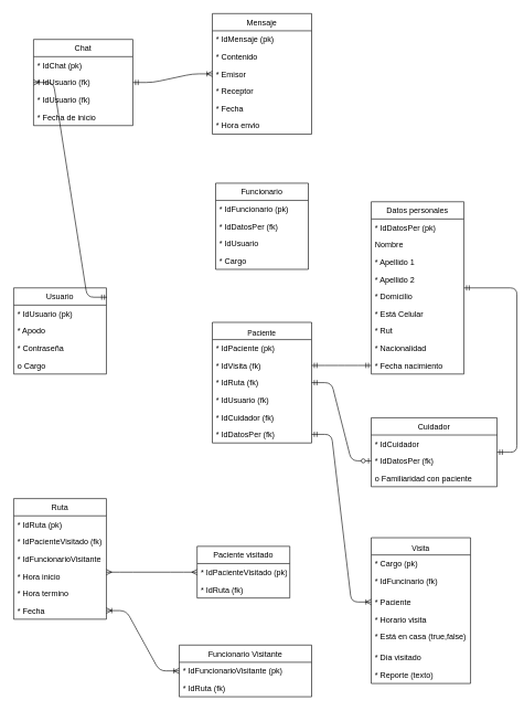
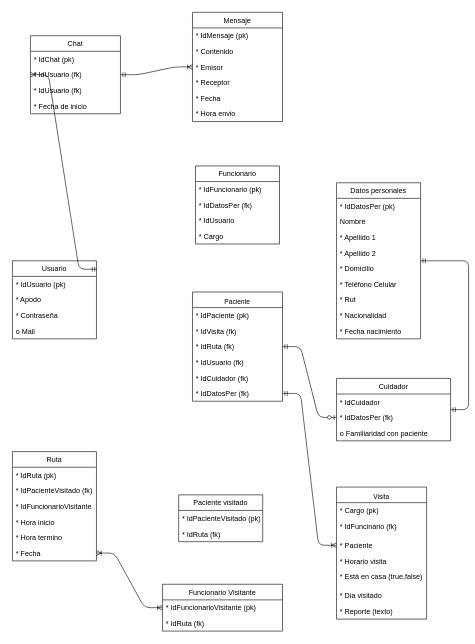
  <mxCell id="0" />
  <mxCell id="1" parent="0" />
  <mxCell id="2" value="Paciente" style="swimlane;fontStyle=0;childLayout=stackLayout;horizontal=1;startSize=26;fillColor=none;horizontalStack=0;resizeParent=1;resizeParentMax=0;resizeLast=0;collapsible=1;marginBottom=0;verticalAlign=bottom;fontSize=11;" parent="1" vertex="1"><mxGeometry x="320" y="486" width="150" height="182" as="geometry"><mxRectangle x="320" y="90" width="80" height="26" as="alternateBounds" /></mxGeometry></mxCell>
  <mxCell id="3" value="* IdPaciente (pk)" style="text;strokeColor=none;fillColor=none;align=left;verticalAlign=top;spacingLeft=4;spacingRight=4;overflow=hidden;rotatable=0;points=[[0,0.5],[1,0.5]];portConstraint=eastwest;" parent="2" vertex="1"><mxGeometry y="26" width="150" height="26" as="geometry" /></mxCell>
  <mxCell id="4" value="* IdVisita (fk)" style="text;strokeColor=none;fillColor=none;align=left;verticalAlign=top;spacingLeft=4;spacingRight=4;overflow=hidden;rotatable=0;points=[[0,0.5],[1,0.5]];portConstraint=eastwest;" vertex="1" parent="2"><mxGeometry y="52" width="150" height="26" as="geometry" /></mxCell>
  <mxCell id="5" value="* IdRuta (fk)" style="text;strokeColor=none;fillColor=none;align=left;verticalAlign=top;spacingLeft=4;spacingRight=4;overflow=hidden;rotatable=0;points=[[0,0.5],[1,0.5]];portConstraint=eastwest;" vertex="1" parent="2"><mxGeometry y="78" width="150" height="26" as="geometry" /></mxCell>
  <mxCell id="6" value="* IdUsuario (fk)" style="text;strokeColor=none;fillColor=none;align=left;verticalAlign=top;spacingLeft=4;spacingRight=4;overflow=hidden;rotatable=0;points=[[0,0.5],[1,0.5]];portConstraint=eastwest;" vertex="1" parent="2"><mxGeometry y="104" width="150" height="26" as="geometry" /></mxCell>
  <mxCell id="7" value="* IdCuidador (fk)" style="text;strokeColor=none;fillColor=none;align=left;verticalAlign=top;spacingLeft=4;spacingRight=4;overflow=hidden;rotatable=0;points=[[0,0.5],[1,0.5]];portConstraint=eastwest;" vertex="1" parent="2"><mxGeometry y="130" width="150" height="26" as="geometry" /></mxCell>
  <mxCell id="8" value="* IdDatosPer (fk)" style="text;strokeColor=none;fillColor=none;align=left;verticalAlign=top;spacingLeft=4;spacingRight=4;overflow=hidden;rotatable=0;points=[[0,0.5],[1,0.5]];portConstraint=eastwest;" vertex="1" parent="2"><mxGeometry y="156" width="150" height="26" as="geometry" /></mxCell>
  <mxCell id="9" value="Funcionario" style="swimlane;fontStyle=0;childLayout=stackLayout;horizontal=1;startSize=26;fillColor=none;horizontalStack=0;resizeParent=1;resizeParentMax=0;resizeLast=0;collapsible=1;marginBottom=0;" vertex="1" parent="1"><mxGeometry x="325" y="276" width="140" height="130" as="geometry" /></mxCell>
  <mxCell id="10" value="* IdFuncionario (pk)" style="text;strokeColor=none;fillColor=none;align=left;verticalAlign=top;spacingLeft=4;spacingRight=4;overflow=hidden;rotatable=0;points=[[0,0.5],[1,0.5]];portConstraint=eastwest;" vertex="1" parent="9"><mxGeometry y="26" width="140" height="26" as="geometry" /></mxCell>
  <mxCell id="11" value="* IdDatosPer (fk)" style="text;strokeColor=none;fillColor=none;align=left;verticalAlign=top;spacingLeft=4;spacingRight=4;overflow=hidden;rotatable=0;points=[[0,0.5],[1,0.5]];portConstraint=eastwest;" vertex="1" parent="9"><mxGeometry y="52" width="140" height="26" as="geometry" /></mxCell>
  <mxCell id="12" value="* IdUsuario" style="text;strokeColor=none;fillColor=none;align=left;verticalAlign=top;spacingLeft=4;spacingRight=4;overflow=hidden;rotatable=0;points=[[0,0.5],[1,0.5]];portConstraint=eastwest;" vertex="1" parent="9"><mxGeometry y="78" width="140" height="26" as="geometry" /></mxCell>
  <mxCell id="13" value="* Cargo" style="text;strokeColor=none;fillColor=none;align=left;verticalAlign=top;spacingLeft=4;spacingRight=4;overflow=hidden;rotatable=0;points=[[0,0.5],[1,0.5]];portConstraint=eastwest;" vertex="1" parent="9"><mxGeometry y="104" width="140" height="26" as="geometry" /></mxCell>
  <mxCell id="14" value="Visita" style="swimlane;fontStyle=0;childLayout=stackLayout;horizontal=1;startSize=26;fillColor=none;horizontalStack=0;resizeParent=1;resizeParentMax=0;resizeLast=0;collapsible=1;marginBottom=0;verticalAlign=bottom;fontSize=11;" vertex="1" parent="1"><mxGeometry x="560" y="811" width="150" height="220" as="geometry"><mxRectangle x="320" y="90" width="80" height="26" as="alternateBounds" /></mxGeometry></mxCell>
  <mxCell id="15" value="* Cargo (pk)" style="text;strokeColor=none;fillColor=none;align=left;verticalAlign=top;spacingLeft=4;spacingRight=4;overflow=hidden;rotatable=0;points=[[0,0.5],[1,0.5]];portConstraint=eastwest;" vertex="1" parent="14"><mxGeometry y="26" width="150" height="26" as="geometry" /></mxCell>
  <mxCell id="16" value="* IdFuncinario (fk)" style="text;strokeColor=none;fillColor=none;align=left;verticalAlign=top;spacingLeft=4;spacingRight=4;overflow=hidden;rotatable=0;points=[[0,0.5],[1,0.5]];portConstraint=eastwest;" vertex="1" parent="14"><mxGeometry y="52" width="150" height="32" as="geometry" /></mxCell>
  <mxCell id="17" value="* Paciente" style="text;strokeColor=none;fillColor=none;align=left;verticalAlign=top;spacingLeft=4;spacingRight=4;overflow=hidden;rotatable=0;points=[[0,0.5],[1,0.5]];portConstraint=eastwest;" vertex="1" parent="14"><mxGeometry y="84" width="150" height="26" as="geometry" /></mxCell>
  <mxCell id="18" value="* Horario visita" style="text;strokeColor=none;fillColor=none;align=left;verticalAlign=top;spacingLeft=4;spacingRight=4;overflow=hidden;rotatable=0;points=[[0,0.5],[1,0.5]];portConstraint=eastwest;" vertex="1" parent="14"><mxGeometry y="110" width="150" height="26" as="geometry" /></mxCell>
  <mxCell id="19" value="* Está en casa (true,false)" style="text;strokeColor=none;fillColor=none;align=left;verticalAlign=top;spacingLeft=4;spacingRight=4;overflow=hidden;rotatable=0;points=[[0,0.5],[1,0.5]];portConstraint=eastwest;" vertex="1" parent="14"><mxGeometry y="136" width="150" height="32" as="geometry" /></mxCell>
  <mxCell id="20" value="* Dia visitado" style="text;strokeColor=none;fillColor=none;align=left;verticalAlign=top;spacingLeft=4;spacingRight=4;overflow=hidden;rotatable=0;points=[[0,0.5],[1,0.5]];portConstraint=eastwest;" vertex="1" parent="14"><mxGeometry y="168" width="150" height="26" as="geometry" /></mxCell>
  <mxCell id="21" value="* Reporte (texto)" style="text;strokeColor=none;fillColor=none;align=left;verticalAlign=top;spacingLeft=4;spacingRight=4;overflow=hidden;rotatable=0;points=[[0,0.5],[1,0.5]];portConstraint=eastwest;" vertex="1" parent="14"><mxGeometry y="194" width="150" height="26" as="geometry" /></mxCell>
  <mxCell id="22" value="Ruta" style="swimlane;fontStyle=0;childLayout=stackLayout;horizontal=1;startSize=26;fillColor=none;horizontalStack=0;resizeParent=1;resizeParentMax=0;resizeLast=0;collapsible=1;marginBottom=0;" vertex="1" parent="1"><mxGeometry x="20" y="752" width="140" height="182" as="geometry" /></mxCell>
  <mxCell id="23" value="* IdRuta (pk)" style="text;strokeColor=none;fillColor=none;align=left;verticalAlign=top;spacingLeft=4;spacingRight=4;overflow=hidden;rotatable=0;points=[[0,0.5],[1,0.5]];portConstraint=eastwest;" vertex="1" parent="22"><mxGeometry y="26" width="140" height="26" as="geometry" /></mxCell>
  <mxCell id="24" value="* IdPacienteVisitado (fk)" style="text;strokeColor=none;fillColor=none;align=left;verticalAlign=top;spacingLeft=4;spacingRight=4;overflow=hidden;rotatable=0;points=[[0,0.5],[1,0.5]];portConstraint=eastwest;" vertex="1" parent="22"><mxGeometry y="52" width="140" height="26" as="geometry" /></mxCell>
  <mxCell id="25" value="* IdFuncionarioVisitante (fk)" style="text;strokeColor=none;fillColor=none;align=left;verticalAlign=top;spacingLeft=4;spacingRight=4;overflow=hidden;rotatable=0;points=[[0,0.5],[1,0.5]];portConstraint=eastwest;" vertex="1" parent="22"><mxGeometry y="78" width="140" height="26" as="geometry" /></mxCell>
  <mxCell id="26" value="* Hora inicio" style="text;strokeColor=none;fillColor=none;align=left;verticalAlign=top;spacingLeft=4;spacingRight=4;overflow=hidden;rotatable=0;points=[[0,0.5],[1,0.5]];portConstraint=eastwest;" vertex="1" parent="22"><mxGeometry y="104" width="140" height="26" as="geometry" /></mxCell>
  <mxCell id="27" value="* Hora termino" style="text;strokeColor=none;fillColor=none;align=left;verticalAlign=top;spacingLeft=4;spacingRight=4;overflow=hidden;rotatable=0;points=[[0,0.5],[1,0.5]];portConstraint=eastwest;" vertex="1" parent="22"><mxGeometry y="130" width="140" height="26" as="geometry" /></mxCell>
  <mxCell id="28" value="* Fecha" style="text;strokeColor=none;fillColor=none;align=left;verticalAlign=top;spacingLeft=4;spacingRight=4;overflow=hidden;rotatable=0;points=[[0,0.5],[1,0.5]];portConstraint=eastwest;" vertex="1" parent="22"><mxGeometry y="156" width="140" height="26" as="geometry" /></mxCell>
  <mxCell id="29" style="edgeStyle=entityRelationEdgeStyle;orthogonalLoop=1;jettySize=auto;html=1;entryX=0;entryY=0.5;entryDx=0;entryDy=0;startArrow=ERmandOne;startFill=0;endArrow=ERoneToMany;endFill=0;strokeColor=#000000;rounded=1;exitX=1.007;exitY=0.108;exitDx=0;exitDy=0;exitPerimeter=0;" edge="1" parent="1" source="30" target="62"><mxGeometry relative="1" as="geometry"><mxPoint x="192" y="316" as="sourcePoint" /></mxGeometry></mxCell>
  <mxCell id="30" value="Usuario" style="swimlane;fontStyle=0;childLayout=stackLayout;horizontal=1;startSize=26;fillColor=none;horizontalStack=0;resizeParent=1;resizeParentMax=0;resizeLast=0;collapsible=1;marginBottom=0;" vertex="1" parent="1"><mxGeometry x="20" y="434" width="140" height="130" as="geometry" /></mxCell>
  <mxCell id="31" value="* IdUsuario (pk)" style="text;strokeColor=none;fillColor=none;align=left;verticalAlign=top;spacingLeft=4;spacingRight=4;overflow=hidden;rotatable=0;points=[[0,0.5],[1,0.5]];portConstraint=eastwest;" vertex="1" parent="30"><mxGeometry y="26" width="140" height="26" as="geometry" /></mxCell>
  <mxCell id="32" value="* Apodo" style="text;strokeColor=none;fillColor=none;align=left;verticalAlign=top;spacingLeft=4;spacingRight=4;overflow=hidden;rotatable=0;points=[[0,0.5],[1,0.5]];portConstraint=eastwest;" vertex="1" parent="30"><mxGeometry y="52" width="140" height="26" as="geometry" /></mxCell>
  <mxCell id="33" value="* Contraseña" style="text;strokeColor=none;fillColor=none;align=left;verticalAlign=top;spacingLeft=4;spacingRight=4;overflow=hidden;rotatable=0;points=[[0,0.5],[1,0.5]];portConstraint=eastwest;" vertex="1" parent="30"><mxGeometry y="78" width="140" height="26" as="geometry" /></mxCell>
- <mxCell id="34" value="o Cargo" style="text;strokeColor=none;fillColor=none;align=left;verticalAlign=top;spacingLeft=4;spacingRight=4;overflow=hidden;rotatable=0;points=[[0,0.5],[1,0.5]];portConstraint=eastwest;" vertex="1" parent="30"><mxGeometry y="104" width="140" height="26" as="geometry" /></mxCell>
+ <mxCell id="34" value="o Mail" style="text;strokeColor=none;fillColor=none;align=left;verticalAlign=top;spacingLeft=4;spacingRight=4;overflow=hidden;rotatable=0;points=[[0,0.5],[1,0.5]];portConstraint=eastwest;" vertex="1" parent="30"><mxGeometry y="104" width="140" height="26" as="geometry" /></mxCell>
  <mxCell id="35" value="Cuidador" style="swimlane;fontStyle=0;childLayout=stackLayout;horizontal=1;startSize=26;fillColor=none;horizontalStack=0;resizeParent=1;resizeParentMax=0;resizeLast=0;collapsible=1;marginBottom=0;" vertex="1" parent="1"><mxGeometry x="560" y="630" width="190" height="104" as="geometry" /></mxCell>
  <mxCell id="36" value="* IdCuidador" style="text;strokeColor=none;fillColor=none;align=left;verticalAlign=top;spacingLeft=4;spacingRight=4;overflow=hidden;rotatable=0;points=[[0,0.5],[1,0.5]];portConstraint=eastwest;" vertex="1" parent="35"><mxGeometry y="26" width="190" height="26" as="geometry" /></mxCell>
  <mxCell id="37" value="* IdDatosPer (fk)" style="text;strokeColor=none;fillColor=none;align=left;verticalAlign=top;spacingLeft=4;spacingRight=4;overflow=hidden;rotatable=0;points=[[0,0.5],[1,0.5]];portConstraint=eastwest;" vertex="1" parent="35"><mxGeometry y="52" width="190" height="26" as="geometry" /></mxCell>
  <mxCell id="38" value="o Familiaridad con paciente" style="text;strokeColor=none;fillColor=none;align=left;verticalAlign=top;spacingLeft=4;spacingRight=4;overflow=hidden;rotatable=0;points=[[0,0.5],[1,0.5]];portConstraint=eastwest;" vertex="1" parent="35"><mxGeometry y="78" width="190" height="26" as="geometry" /></mxCell>
  <mxCell id="39" value="" style="edgeStyle=entityRelationEdgeStyle;fontSize=12;html=1;endArrow=ERzeroToOne;startArrow=ERmandOne;exitX=1;exitY=0.5;exitDx=0;exitDy=0;entryX=0;entryY=0.5;entryDx=0;entryDy=0;" edge="1" parent="1" source="5" target="37"><mxGeometry width="100" height="100" relative="1" as="geometry"><mxPoint x="469.588" y="657.941" as="sourcePoint" /><mxPoint x="550" y="716" as="targetPoint" /></mxGeometry></mxCell>
  <mxCell id="40" value="" style="edgeStyle=entityRelationEdgeStyle;fontSize=12;html=1;endArrow=ERoneToMany;startArrow=ERmandOne;exitX=1;exitY=0.5;exitDx=0;exitDy=0;entryX=0;entryY=0.5;entryDx=0;entryDy=0;" edge="1" parent="1" source="8" target="17"><mxGeometry width="100" height="100" relative="1" as="geometry"><mxPoint x="469.588" y="657.941" as="sourcePoint" /><mxPoint x="490" y="906" as="targetPoint" /></mxGeometry></mxCell>
  <mxCell id="41" value="Paciente visitado" style="swimlane;fontStyle=0;childLayout=stackLayout;horizontal=1;startSize=26;fillColor=none;horizontalStack=0;resizeParent=1;resizeParentMax=0;resizeLast=0;collapsible=1;marginBottom=0;" vertex="1" parent="1"><mxGeometry x="297" y="824" width="140" height="78" as="geometry" /></mxCell>
  <mxCell id="42" value="* IdPacienteVisitado (pk)" style="text;strokeColor=none;fillColor=none;align=left;verticalAlign=top;spacingLeft=4;spacingRight=4;overflow=hidden;rotatable=0;points=[[0,0.5],[1,0.5]];portConstraint=eastwest;" vertex="1" parent="41"><mxGeometry y="26" width="140" height="26" as="geometry" /></mxCell>
  <mxCell id="43" value="* IdRuta (fk)" style="text;strokeColor=none;fillColor=none;align=left;verticalAlign=top;spacingLeft=4;spacingRight=4;overflow=hidden;rotatable=0;points=[[0,0.5],[1,0.5]];portConstraint=eastwest;" vertex="1" parent="41"><mxGeometry y="52" width="140" height="26" as="geometry" /></mxCell>
  <mxCell id="44" value="Funcionario Visitante" style="swimlane;fontStyle=0;childLayout=stackLayout;horizontal=1;startSize=26;fillColor=none;horizontalStack=0;resizeParent=1;resizeParentMax=0;resizeLast=0;collapsible=1;marginBottom=0;" vertex="1" parent="1"><mxGeometry x="270" y="973" width="200" height="78" as="geometry" /></mxCell>
  <mxCell id="45" value="* IdFuncionarioVisitante (pk)" style="text;strokeColor=none;fillColor=none;align=left;verticalAlign=top;spacingLeft=4;spacingRight=4;overflow=hidden;rotatable=0;points=[[0,0.5],[1,0.5]];portConstraint=eastwest;" vertex="1" parent="44"><mxGeometry y="26" width="200" height="26" as="geometry" /></mxCell>
  <mxCell id="46" value="* IdRuta (fk)" style="text;strokeColor=none;fillColor=none;align=left;verticalAlign=top;spacingLeft=4;spacingRight=4;overflow=hidden;rotatable=0;points=[[0,0.5],[1,0.5]];portConstraint=eastwest;" vertex="1" parent="44"><mxGeometry y="52" width="200" height="26" as="geometry" /></mxCell>
- <mxCell id="47" value="" style="edgeStyle=entityRelationEdgeStyle;fontSize=12;html=1;endArrow=ERmany;startArrow=ERmany;strokeColor=#000000;entryX=0;entryY=0.5;entryDx=0;entryDy=0;exitX=1;exitY=0.269;exitDx=0;exitDy=0;exitPerimeter=0;" edge="1" parent="1" source="26" target="42"><mxGeometry width="100" height="100" relative="1" as="geometry"><mxPoint x="160" y="1021" as="sourcePoint" /><mxPoint x="301.421" y="921" as="targetPoint" /></mxGeometry></mxCell>
  <mxCell id="48" value="" style="edgeStyle=entityRelationEdgeStyle;fontSize=12;html=1;endArrow=ERoneToMany;startArrow=ERoneToMany;strokeColor=#000000;" edge="1" parent="1" source="28" target="44"><mxGeometry width="100" height="100" relative="1" as="geometry"><mxPoint x="160" y="1021" as="sourcePoint" /><mxPoint x="301.421" y="921" as="targetPoint" /></mxGeometry></mxCell>
  <mxCell id="49" value="Datos personales" style="swimlane;fontStyle=0;childLayout=stackLayout;horizontal=1;startSize=26;fillColor=none;horizontalStack=0;resizeParent=1;resizeParentMax=0;resizeLast=0;collapsible=1;marginBottom=0;" vertex="1" parent="1"><mxGeometry x="560" y="304" width="140" height="260" as="geometry" /></mxCell>
  <mxCell id="50" value="* IdDatosPer (pk)" style="text;strokeColor=none;fillColor=none;align=left;verticalAlign=top;spacingLeft=4;spacingRight=4;overflow=hidden;rotatable=0;points=[[0,0.5],[1,0.5]];portConstraint=eastwest;" vertex="1" parent="49"><mxGeometry y="26" width="140" height="26" as="geometry" /></mxCell>
  <mxCell id="51" value="Nombre" style="text;strokeColor=none;fillColor=none;align=left;verticalAlign=top;spacingLeft=4;spacingRight=4;overflow=hidden;rotatable=0;points=[[0,0.5],[1,0.5]];portConstraint=eastwest;" vertex="1" parent="49"><mxGeometry y="52" width="140" height="26" as="geometry" /></mxCell>
  <mxCell id="52" value="* Apellido 1" style="text;strokeColor=none;fillColor=none;align=left;verticalAlign=top;spacingLeft=4;spacingRight=4;overflow=hidden;rotatable=0;points=[[0,0.5],[1,0.5]];portConstraint=eastwest;" vertex="1" parent="49"><mxGeometry y="78" width="140" height="26" as="geometry" /></mxCell>
  <mxCell id="53" value="* Apellido 2" style="text;strokeColor=none;fillColor=none;align=left;verticalAlign=top;spacingLeft=4;spacingRight=4;overflow=hidden;rotatable=0;points=[[0,0.5],[1,0.5]];portConstraint=eastwest;" vertex="1" parent="49"><mxGeometry y="104" width="140" height="26" as="geometry" /></mxCell>
  <mxCell id="54" value="* Domicilio" style="text;strokeColor=none;fillColor=none;align=left;verticalAlign=top;spacingLeft=4;spacingRight=4;overflow=hidden;rotatable=0;points=[[0,0.5],[1,0.5]];portConstraint=eastwest;" vertex="1" parent="49"><mxGeometry y="130" width="140" height="26" as="geometry" /></mxCell>
- <mxCell id="55" value="* Está Celular" style="text;strokeColor=none;fillColor=none;align=left;verticalAlign=top;spacingLeft=4;spacingRight=4;overflow=hidden;rotatable=0;points=[[0,0.5],[1,0.5]];portConstraint=eastwest;" vertex="1" parent="49"><mxGeometry y="156" width="140" height="26" as="geometry" /></mxCell>
+ <mxCell id="55" value="* Teléfono Celular" style="text;strokeColor=none;fillColor=none;align=left;verticalAlign=top;spacingLeft=4;spacingRight=4;overflow=hidden;rotatable=0;points=[[0,0.5],[1,0.5]];portConstraint=eastwest;" vertex="1" parent="49"><mxGeometry y="156" width="140" height="26" as="geometry" /></mxCell>
  <mxCell id="56" value="* Rut" style="text;strokeColor=none;fillColor=none;align=left;verticalAlign=top;spacingLeft=4;spacingRight=4;overflow=hidden;rotatable=0;points=[[0,0.5],[1,0.5]];portConstraint=eastwest;" vertex="1" parent="49"><mxGeometry y="182" width="140" height="26" as="geometry" /></mxCell>
  <mxCell id="57" value="* Nacionalidad" style="text;strokeColor=none;fillColor=none;align=left;verticalAlign=top;spacingLeft=4;spacingRight=4;overflow=hidden;rotatable=0;points=[[0,0.5],[1,0.5]];portConstraint=eastwest;" vertex="1" parent="49"><mxGeometry y="208" width="140" height="26" as="geometry" /></mxCell>
  <mxCell id="58" value="* Fecha nacimiento" style="text;strokeColor=none;fillColor=none;align=left;verticalAlign=top;spacingLeft=4;spacingRight=4;overflow=hidden;rotatable=0;points=[[0,0.5],[1,0.5]];portConstraint=eastwest;" vertex="1" parent="49"><mxGeometry y="234" width="140" height="26" as="geometry" /></mxCell>
  <mxCell id="59" value="" style="edgeStyle=entityRelationEdgeStyle;fontSize=12;html=1;endArrow=ERmandOne;startArrow=ERmandOne;strokeColor=#000000;" edge="1" parent="1" source="35" target="49"><mxGeometry width="100" height="100" relative="1" as="geometry"><mxPoint x="655" y="603.579" as="sourcePoint" /><mxPoint x="655" y="503.579" as="targetPoint" /></mxGeometry></mxCell>
  <mxCell id="60" value="Chat" style="swimlane;fontStyle=0;childLayout=stackLayout;horizontal=1;startSize=26;fillColor=none;horizontalStack=0;resizeParent=1;resizeParentMax=0;resizeLast=0;collapsible=1;marginBottom=0;" vertex="1" parent="1"><mxGeometry x="50" y="59" width="150" height="130" as="geometry" /></mxCell>
  <mxCell id="61" value="* IdChat (pk)" style="text;strokeColor=none;fillColor=none;align=left;verticalAlign=top;spacingLeft=4;spacingRight=4;overflow=hidden;rotatable=0;points=[[0,0.5],[1,0.5]];portConstraint=eastwest;" vertex="1" parent="60"><mxGeometry y="26" width="150" height="26" as="geometry" /></mxCell>
  <mxCell id="62" value="* IdUsuario (fk)" style="text;strokeColor=none;fillColor=none;align=left;verticalAlign=top;spacingLeft=4;spacingRight=4;overflow=hidden;rotatable=0;points=[[0,0.5],[1,0.5]];portConstraint=eastwest;" vertex="1" parent="60"><mxGeometry y="52" width="150" height="26" as="geometry" /></mxCell>
  <mxCell id="63" value="* IdUsuario (fk)" style="text;strokeColor=none;fillColor=none;align=left;verticalAlign=top;spacingLeft=4;spacingRight=4;overflow=hidden;rotatable=0;points=[[0,0.5],[1,0.5]];portConstraint=eastwest;" vertex="1" parent="60"><mxGeometry y="78" width="150" height="26" as="geometry" /></mxCell>
  <mxCell id="64" value="* Fecha de inicio" style="text;strokeColor=none;fillColor=none;align=left;verticalAlign=top;spacingLeft=4;spacingRight=4;overflow=hidden;rotatable=0;points=[[0,0.5],[1,0.5]];portConstraint=eastwest;" vertex="1" parent="60"><mxGeometry y="104" width="150" height="26" as="geometry" /></mxCell>
  <mxCell id="65" value="Mensaje" style="swimlane;fontStyle=0;childLayout=stackLayout;horizontal=1;startSize=26;fillColor=none;horizontalStack=0;resizeParent=1;resizeParentMax=0;resizeLast=0;collapsible=1;marginBottom=0;" vertex="1" parent="1"><mxGeometry x="320" y="20" width="150" height="182" as="geometry" /></mxCell>
  <mxCell id="66" value="* IdMensaje (pk)" style="text;strokeColor=none;fillColor=none;align=left;verticalAlign=top;spacingLeft=4;spacingRight=4;overflow=hidden;rotatable=0;points=[[0,0.5],[1,0.5]];portConstraint=eastwest;" vertex="1" parent="65"><mxGeometry y="26" width="150" height="26" as="geometry" /></mxCell>
  <mxCell id="67" value="* Contenido" style="text;strokeColor=none;fillColor=none;align=left;verticalAlign=top;spacingLeft=4;spacingRight=4;overflow=hidden;rotatable=0;points=[[0,0.5],[1,0.5]];portConstraint=eastwest;" vertex="1" parent="65"><mxGeometry y="52" width="150" height="26" as="geometry" /></mxCell>
  <mxCell id="68" value="* Emisor" style="text;strokeColor=none;fillColor=none;align=left;verticalAlign=top;spacingLeft=4;spacingRight=4;overflow=hidden;rotatable=0;points=[[0,0.5],[1,0.5]];portConstraint=eastwest;" vertex="1" parent="65"><mxGeometry y="78" width="150" height="26" as="geometry" /></mxCell>
  <mxCell id="69" value="* Receptor" style="text;strokeColor=none;fillColor=none;align=left;verticalAlign=top;spacingLeft=4;spacingRight=4;overflow=hidden;rotatable=0;points=[[0,0.5],[1,0.5]];portConstraint=eastwest;" vertex="1" parent="65"><mxGeometry y="104" width="150" height="26" as="geometry" /></mxCell>
  <mxCell id="70" value="* Fecha" style="text;strokeColor=none;fillColor=none;align=left;verticalAlign=top;spacingLeft=4;spacingRight=4;overflow=hidden;rotatable=0;points=[[0,0.5],[1,0.5]];portConstraint=eastwest;" vertex="1" parent="65"><mxGeometry y="130" width="150" height="26" as="geometry" /></mxCell>
  <mxCell id="71" value="* Hora envio" style="text;strokeColor=none;fillColor=none;align=left;verticalAlign=top;spacingLeft=4;spacingRight=4;overflow=hidden;rotatable=0;points=[[0,0.5],[1,0.5]];portConstraint=eastwest;" vertex="1" parent="65"><mxGeometry y="156" width="150" height="26" as="geometry" /></mxCell>
- <mxCell id="72" value="" style="edgeStyle=entityRelationEdgeStyle;fontSize=12;html=1;endArrow=ERmandOne;startArrow=ERmandOne;strokeColor=#000000;entryX=0;entryY=0.5;entryDx=0;entryDy=0;rounded=1;exitX=1;exitY=0.5;exitDx=0;exitDy=0;" edge="1" parent="1" source="4" target="58"><mxGeometry width="100" height="100" relative="1" as="geometry"><mxPoint x="473" y="626" as="sourcePoint" /><mxPoint x="395" y="344.579" as="targetPoint" /></mxGeometry></mxCell>
  <mxCell id="73" style="edgeStyle=entityRelationEdgeStyle;orthogonalLoop=1;jettySize=auto;html=1;startArrow=ERmandOne;startFill=0;endArrow=ERoneToMany;endFill=0;rounded=1;" edge="1" parent="1" source="62" target="68"><mxGeometry relative="1" as="geometry"><mxPoint x="400.118" y="146.324" as="sourcePoint" /><mxPoint x="460" y="-4" as="targetPoint" /></mxGeometry></mxCell>
